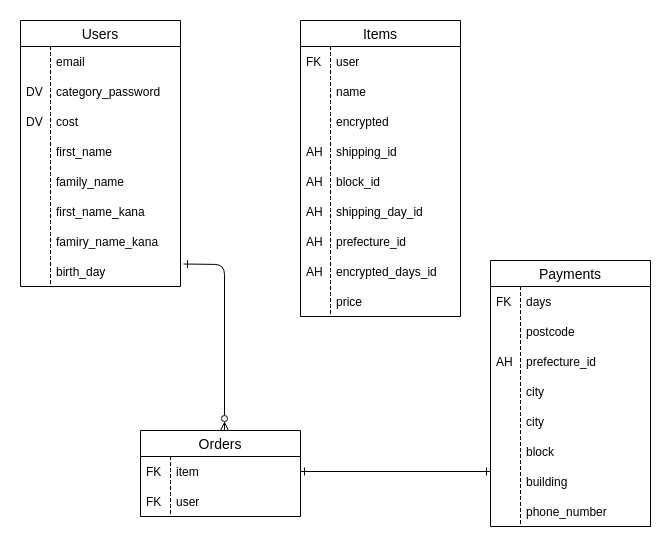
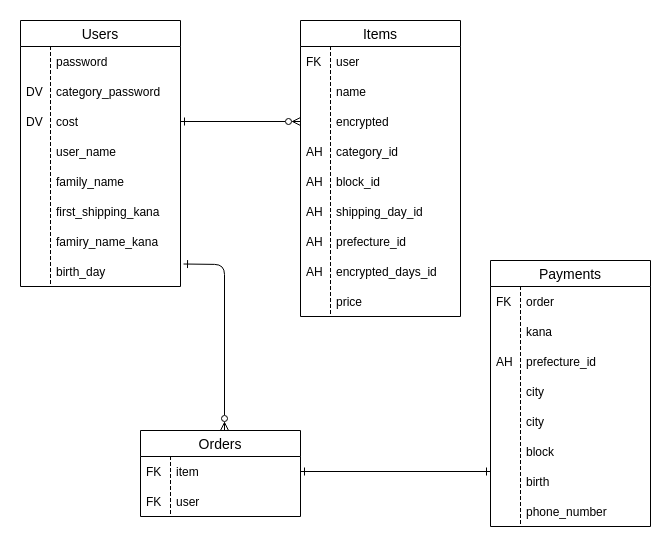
  <mxCell id="0" />
  <mxCell id="1" parent="0" />
  <mxCell id="2" value="Items" style="swimlane;fontStyle=0;childLayout=stackLayout;horizontal=1;startSize=26;horizontalStack=0;resizeParent=1;resizeParentMax=0;resizeLast=0;collapsible=1;marginBottom=0;align=center;fontSize=14;" parent="1" vertex="1"><mxGeometry x="300" y="20" width="160" height="296" as="geometry" /></mxCell>
  <mxCell id="3" value="user" style="shape=partialRectangle;fillColor=none;align=left;verticalAlign=middle;strokeColor=none;spacingLeft=34;rotatable=0;points=[[0,0.5],[1,0.5]];portConstraint=eastwest;dropTarget=0;" parent="2" vertex="1"><mxGeometry y="26" width="160" height="30" as="geometry" /></mxCell>
  <mxCell id="4" value="FK" style="shape=partialRectangle;top=0;left=0;bottom=0;fillColor=none;stokeWidth=1;dashed=1;align=left;verticalAlign=middle;spacingLeft=4;spacingRight=4;overflow=hidden;rotatable=0;points=[];portConstraint=eastwest;part=1;" parent="3" vertex="1" connectable="0"><mxGeometry width="30" height="30" as="geometry" /></mxCell>
  <mxCell id="5" value="name" style="shape=partialRectangle;fillColor=none;align=left;verticalAlign=middle;strokeColor=none;spacingLeft=34;rotatable=0;points=[[0,0.5],[1,0.5]];portConstraint=eastwest;dropTarget=0;" parent="2" vertex="1"><mxGeometry y="56" width="160" height="30" as="geometry" /></mxCell>
  <mxCell id="6" value="" style="shape=partialRectangle;top=0;left=0;bottom=0;fillColor=none;stokeWidth=1;dashed=1;align=left;verticalAlign=middle;spacingLeft=4;spacingRight=4;overflow=hidden;rotatable=0;points=[];portConstraint=eastwest;part=1;" parent="5" vertex="1" connectable="0"><mxGeometry width="30" height="30" as="geometry" /></mxCell>
  <mxCell id="7" value="encrypted" style="shape=partialRectangle;fillColor=none;align=left;verticalAlign=middle;strokeColor=none;spacingLeft=34;rotatable=0;points=[[0,0.5],[1,0.5]];portConstraint=eastwest;dropTarget=0;" parent="2" vertex="1"><mxGeometry y="86" width="160" height="30" as="geometry" /></mxCell>
  <mxCell id="8" value="" style="shape=partialRectangle;top=0;left=0;bottom=0;fillColor=none;stokeWidth=1;dashed=1;align=left;verticalAlign=middle;spacingLeft=4;spacingRight=4;overflow=hidden;rotatable=0;points=[];portConstraint=eastwest;part=1;" parent="7" vertex="1" connectable="0"><mxGeometry width="30" height="30" as="geometry" /></mxCell>
- <mxCell id="9" value="shipping_id" style="shape=partialRectangle;fillColor=none;align=left;verticalAlign=middle;strokeColor=none;spacingLeft=34;rotatable=0;points=[[0,0.5],[1,0.5]];portConstraint=eastwest;dropTarget=0;" parent="2" vertex="1"><mxGeometry y="116" width="160" height="30" as="geometry" /></mxCell>
+ <mxCell id="9" value="category_id" style="shape=partialRectangle;fillColor=none;align=left;verticalAlign=middle;strokeColor=none;spacingLeft=34;rotatable=0;points=[[0,0.5],[1,0.5]];portConstraint=eastwest;dropTarget=0;" parent="2" vertex="1"><mxGeometry y="116" width="160" height="30" as="geometry" /></mxCell>
  <mxCell id="10" value="AH" style="shape=partialRectangle;top=0;left=0;bottom=0;fillColor=none;stokeWidth=1;dashed=1;align=left;verticalAlign=middle;spacingLeft=4;spacingRight=4;overflow=hidden;rotatable=0;points=[];portConstraint=eastwest;part=1;" parent="9" vertex="1" connectable="0"><mxGeometry width="30" height="30" as="geometry" /></mxCell>
  <mxCell id="11" value="block_id" style="shape=partialRectangle;fillColor=none;align=left;verticalAlign=middle;strokeColor=none;spacingLeft=34;rotatable=0;points=[[0,0.5],[1,0.5]];portConstraint=eastwest;dropTarget=0;" parent="2" vertex="1"><mxGeometry y="146" width="160" height="30" as="geometry" /></mxCell>
  <mxCell id="12" value="AH" style="shape=partialRectangle;top=0;left=0;bottom=0;fillColor=none;stokeWidth=1;dashed=1;align=left;verticalAlign=middle;spacingLeft=4;spacingRight=4;overflow=hidden;rotatable=0;points=[];portConstraint=eastwest;part=1;" parent="11" vertex="1" connectable="0"><mxGeometry width="30" height="30" as="geometry" /></mxCell>
  <mxCell id="13" value="shipping_day_id" style="shape=partialRectangle;fillColor=none;align=left;verticalAlign=middle;strokeColor=none;spacingLeft=34;rotatable=0;points=[[0,0.5],[1,0.5]];portConstraint=eastwest;dropTarget=0;" parent="2" vertex="1"><mxGeometry y="176" width="160" height="30" as="geometry" /></mxCell>
  <mxCell id="14" value="AH" style="shape=partialRectangle;top=0;left=0;bottom=0;fillColor=none;stokeWidth=1;dashed=1;align=left;verticalAlign=middle;spacingLeft=4;spacingRight=4;overflow=hidden;rotatable=0;points=[];portConstraint=eastwest;part=1;" parent="13" vertex="1" connectable="0"><mxGeometry width="30" height="30" as="geometry" /></mxCell>
  <mxCell id="15" value="prefecture_id" style="shape=partialRectangle;fillColor=none;align=left;verticalAlign=middle;strokeColor=none;spacingLeft=34;rotatable=0;points=[[0,0.5],[1,0.5]];portConstraint=eastwest;dropTarget=0;" parent="2" vertex="1"><mxGeometry y="206" width="160" height="30" as="geometry" /></mxCell>
  <mxCell id="16" value="AH" style="shape=partialRectangle;top=0;left=0;bottom=0;fillColor=none;stokeWidth=1;dashed=1;align=left;verticalAlign=middle;spacingLeft=4;spacingRight=4;overflow=hidden;rotatable=0;points=[];portConstraint=eastwest;part=1;" parent="15" vertex="1" connectable="0"><mxGeometry width="30" height="30" as="geometry" /></mxCell>
  <mxCell id="17" value="encrypted_days_id" style="shape=partialRectangle;fillColor=none;align=left;verticalAlign=middle;strokeColor=none;spacingLeft=34;rotatable=0;points=[[0,0.5],[1,0.5]];portConstraint=eastwest;dropTarget=0;" parent="2" vertex="1"><mxGeometry y="236" width="160" height="30" as="geometry" /></mxCell>
  <mxCell id="18" value="AH" style="shape=partialRectangle;top=0;left=0;bottom=0;fillColor=none;stokeWidth=1;dashed=1;align=left;verticalAlign=middle;spacingLeft=4;spacingRight=4;overflow=hidden;rotatable=0;points=[];portConstraint=eastwest;part=1;" parent="17" vertex="1" connectable="0"><mxGeometry width="30" height="30" as="geometry" /></mxCell>
  <mxCell id="19" value="price" style="shape=partialRectangle;fillColor=none;align=left;verticalAlign=middle;strokeColor=none;spacingLeft=34;rotatable=0;points=[[0,0.5],[1,0.5]];portConstraint=eastwest;dropTarget=0;" parent="2" vertex="1"><mxGeometry y="266" width="160" height="30" as="geometry" /></mxCell>
  <mxCell id="20" value="" style="shape=partialRectangle;top=0;left=0;bottom=0;fillColor=none;stokeWidth=1;dashed=1;align=left;verticalAlign=middle;spacingLeft=4;spacingRight=4;overflow=hidden;rotatable=0;points=[];portConstraint=eastwest;part=1;" parent="19" vertex="1" connectable="0"><mxGeometry width="30" height="30" as="geometry" /></mxCell>
  <mxCell id="21" style="edgeStyle=none;html=1;endArrow=ERzeroToMany;endFill=0;startArrow=ERone;startFill=0;exitX=1.019;exitY=0.25;exitDx=0;exitDy=0;exitPerimeter=0;" parent="1" source="37" edge="1"><mxGeometry relative="1" as="geometry"><mxPoint x="224" y="430" as="targetPoint" /><Array as="points"><mxPoint x="224" y="264" /></Array></mxGeometry></mxCell>
  <mxCell id="22" value="Users" style="swimlane;fontStyle=0;childLayout=stackLayout;horizontal=1;startSize=26;horizontalStack=0;resizeParent=1;resizeParentMax=0;resizeLast=0;collapsible=1;marginBottom=0;align=center;fontSize=14;" parent="1" vertex="1"><mxGeometry x="20" y="20" width="160" height="266" as="geometry" /></mxCell>
- <mxCell id="23" value="email" style="shape=partialRectangle;fillColor=none;align=left;verticalAlign=middle;strokeColor=none;spacingLeft=34;rotatable=0;points=[[0,0.5],[1,0.5]];portConstraint=eastwest;dropTarget=0;" parent="22" vertex="1"><mxGeometry y="26" width="160" height="30" as="geometry" /></mxCell>
+ <mxCell id="23" value="password" style="shape=partialRectangle;fillColor=none;align=left;verticalAlign=middle;strokeColor=none;spacingLeft=34;rotatable=0;points=[[0,0.5],[1,0.5]];portConstraint=eastwest;dropTarget=0;" parent="22" vertex="1"><mxGeometry y="26" width="160" height="30" as="geometry" /></mxCell>
  <mxCell id="24" value="" style="shape=partialRectangle;top=0;left=0;bottom=0;fillColor=none;stokeWidth=1;dashed=1;align=left;verticalAlign=middle;spacingLeft=4;spacingRight=4;overflow=hidden;rotatable=0;points=[];portConstraint=eastwest;part=1;" parent="23" vertex="1" connectable="0"><mxGeometry width="30" height="30" as="geometry" /></mxCell>
  <mxCell id="25" value="category_password" style="shape=partialRectangle;fillColor=none;align=left;verticalAlign=middle;strokeColor=none;spacingLeft=34;rotatable=0;points=[[0,0.5],[1,0.5]];portConstraint=eastwest;dropTarget=0;" parent="22" vertex="1"><mxGeometry y="56" width="160" height="30" as="geometry" /></mxCell>
  <mxCell id="26" value="DV" style="shape=partialRectangle;top=0;left=0;bottom=0;fillColor=none;stokeWidth=1;dashed=1;align=left;verticalAlign=middle;spacingLeft=4;spacingRight=4;overflow=hidden;rotatable=0;points=[];portConstraint=eastwest;part=1;" parent="25" vertex="1" connectable="0"><mxGeometry width="30" height="30" as="geometry" /></mxCell>
  <mxCell id="27" value="cost" style="shape=partialRectangle;fillColor=none;align=left;verticalAlign=middle;strokeColor=none;spacingLeft=34;rotatable=0;points=[[0,0.5],[1,0.5]];portConstraint=eastwest;dropTarget=0;" parent="22" vertex="1"><mxGeometry y="86" width="160" height="30" as="geometry" /></mxCell>
  <mxCell id="28" value="DV" style="shape=partialRectangle;top=0;left=0;bottom=0;fillColor=none;stokeWidth=1;dashed=1;align=left;verticalAlign=middle;spacingLeft=4;spacingRight=4;overflow=hidden;rotatable=0;points=[];portConstraint=eastwest;part=1;" parent="27" vertex="1" connectable="0"><mxGeometry width="30" height="30" as="geometry" /></mxCell>
- <mxCell id="29" value="first_name" style="shape=partialRectangle;fillColor=none;align=left;verticalAlign=middle;strokeColor=none;spacingLeft=34;rotatable=0;points=[[0,0.5],[1,0.5]];portConstraint=eastwest;dropTarget=0;" parent="22" vertex="1"><mxGeometry y="116" width="160" height="30" as="geometry" /></mxCell>
+ <mxCell id="29" value="user_name" style="shape=partialRectangle;fillColor=none;align=left;verticalAlign=middle;strokeColor=none;spacingLeft=34;rotatable=0;points=[[0,0.5],[1,0.5]];portConstraint=eastwest;dropTarget=0;" parent="22" vertex="1"><mxGeometry y="116" width="160" height="30" as="geometry" /></mxCell>
  <mxCell id="30" value="" style="shape=partialRectangle;top=0;left=0;bottom=0;fillColor=none;stokeWidth=1;dashed=1;align=left;verticalAlign=middle;spacingLeft=4;spacingRight=4;overflow=hidden;rotatable=0;points=[];portConstraint=eastwest;part=1;" parent="29" vertex="1" connectable="0"><mxGeometry width="30" height="30" as="geometry" /></mxCell>
  <mxCell id="31" value="family_name" style="shape=partialRectangle;fillColor=none;align=left;verticalAlign=middle;strokeColor=none;spacingLeft=34;rotatable=0;points=[[0,0.5],[1,0.5]];portConstraint=eastwest;dropTarget=0;" parent="22" vertex="1"><mxGeometry y="146" width="160" height="30" as="geometry" /></mxCell>
  <mxCell id="32" value="" style="shape=partialRectangle;top=0;left=0;bottom=0;fillColor=none;stokeWidth=1;dashed=1;align=left;verticalAlign=middle;spacingLeft=4;spacingRight=4;overflow=hidden;rotatable=0;points=[];portConstraint=eastwest;part=1;" parent="31" vertex="1" connectable="0"><mxGeometry width="30" height="30" as="geometry" /></mxCell>
- <mxCell id="33" value="first_name_kana" style="shape=partialRectangle;fillColor=none;align=left;verticalAlign=middle;strokeColor=none;spacingLeft=34;rotatable=0;points=[[0,0.5],[1,0.5]];portConstraint=eastwest;dropTarget=0;" parent="22" vertex="1"><mxGeometry y="176" width="160" height="30" as="geometry" /></mxCell>
+ <mxCell id="33" value="first_shipping_kana" style="shape=partialRectangle;fillColor=none;align=left;verticalAlign=middle;strokeColor=none;spacingLeft=34;rotatable=0;points=[[0,0.5],[1,0.5]];portConstraint=eastwest;dropTarget=0;" parent="22" vertex="1"><mxGeometry y="176" width="160" height="30" as="geometry" /></mxCell>
  <mxCell id="34" value="" style="shape=partialRectangle;top=0;left=0;bottom=0;fillColor=none;stokeWidth=1;dashed=1;align=left;verticalAlign=middle;spacingLeft=4;spacingRight=4;overflow=hidden;rotatable=0;points=[];portConstraint=eastwest;part=1;" parent="33" vertex="1" connectable="0"><mxGeometry width="30" height="30" as="geometry" /></mxCell>
  <mxCell id="35" value="famiry_name_kana" style="shape=partialRectangle;fillColor=none;align=left;verticalAlign=middle;strokeColor=none;spacingLeft=34;rotatable=0;points=[[0,0.5],[1,0.5]];portConstraint=eastwest;dropTarget=0;" parent="22" vertex="1"><mxGeometry y="206" width="160" height="30" as="geometry" /></mxCell>
  <mxCell id="36" value="" style="shape=partialRectangle;top=0;left=0;bottom=0;fillColor=none;stokeWidth=1;dashed=1;align=left;verticalAlign=middle;spacingLeft=4;spacingRight=4;overflow=hidden;rotatable=0;points=[];portConstraint=eastwest;part=1;" parent="35" vertex="1" connectable="0"><mxGeometry width="30" height="30" as="geometry" /></mxCell>
  <mxCell id="37" value="birth_day" style="shape=partialRectangle;fillColor=none;align=left;verticalAlign=middle;strokeColor=none;spacingLeft=34;rotatable=0;points=[[0,0.5],[1,0.5]];portConstraint=eastwest;dropTarget=0;" parent="22" vertex="1"><mxGeometry y="236" width="160" height="30" as="geometry" /></mxCell>
  <mxCell id="38" value="" style="shape=partialRectangle;top=0;left=0;bottom=0;fillColor=none;stokeWidth=1;dashed=1;align=left;verticalAlign=middle;spacingLeft=4;spacingRight=4;overflow=hidden;rotatable=0;points=[];portConstraint=eastwest;part=1;" parent="37" vertex="1" connectable="0"><mxGeometry width="30" height="30" as="geometry" /></mxCell>
  <mxCell id="39" value="Orders" style="swimlane;fontStyle=0;childLayout=stackLayout;horizontal=1;startSize=26;horizontalStack=0;resizeParent=1;resizeParentMax=0;resizeLast=0;collapsible=1;marginBottom=0;align=center;fontSize=14;" parent="1" vertex="1"><mxGeometry x="140" y="430" width="160" height="86" as="geometry" /></mxCell>
  <mxCell id="40" value="item" style="shape=partialRectangle;fillColor=none;align=left;verticalAlign=middle;strokeColor=none;spacingLeft=34;rotatable=0;points=[[0,0.5],[1,0.5]];portConstraint=eastwest;dropTarget=0;" parent="39" vertex="1"><mxGeometry y="26" width="160" height="30" as="geometry" /></mxCell>
  <mxCell id="41" value="FK" style="shape=partialRectangle;top=0;left=0;bottom=0;fillColor=none;stokeWidth=1;dashed=1;align=left;verticalAlign=middle;spacingLeft=4;spacingRight=4;overflow=hidden;rotatable=0;points=[];portConstraint=eastwest;part=1;" parent="40" vertex="1" connectable="0"><mxGeometry width="30" height="30" as="geometry" /></mxCell>
  <mxCell id="42" value="user" style="shape=partialRectangle;fillColor=none;align=left;verticalAlign=middle;strokeColor=none;spacingLeft=34;rotatable=0;points=[[0,0.5],[1,0.5]];portConstraint=eastwest;dropTarget=0;" parent="39" vertex="1"><mxGeometry y="56" width="160" height="30" as="geometry" /></mxCell>
  <mxCell id="43" value="FK" style="shape=partialRectangle;top=0;left=0;bottom=0;fillColor=none;stokeWidth=1;dashed=1;align=left;verticalAlign=middle;spacingLeft=4;spacingRight=4;overflow=hidden;rotatable=0;points=[];portConstraint=eastwest;part=1;" parent="42" vertex="1" connectable="0"><mxGeometry width="30" height="30" as="geometry" /></mxCell>
  <mxCell id="44" value="Payments" style="swimlane;fontStyle=0;childLayout=stackLayout;horizontal=1;startSize=26;horizontalStack=0;resizeParent=1;resizeParentMax=0;resizeLast=0;collapsible=1;marginBottom=0;align=center;fontSize=14;" parent="1" vertex="1"><mxGeometry x="490" y="260" width="160" height="266" as="geometry" /></mxCell>
- <mxCell id="45" value="days" style="shape=partialRectangle;fillColor=none;align=left;verticalAlign=middle;strokeColor=none;spacingLeft=34;rotatable=0;points=[[0,0.5],[1,0.5]];portConstraint=eastwest;dropTarget=0;" parent="44" vertex="1"><mxGeometry y="26" width="160" height="30" as="geometry" /></mxCell>
+ <mxCell id="45" value="order" style="shape=partialRectangle;fillColor=none;align=left;verticalAlign=middle;strokeColor=none;spacingLeft=34;rotatable=0;points=[[0,0.5],[1,0.5]];portConstraint=eastwest;dropTarget=0;" parent="44" vertex="1"><mxGeometry y="26" width="160" height="30" as="geometry" /></mxCell>
  <mxCell id="46" value="FK" style="shape=partialRectangle;top=0;left=0;bottom=0;fillColor=none;stokeWidth=1;dashed=1;align=left;verticalAlign=middle;spacingLeft=4;spacingRight=4;overflow=hidden;rotatable=0;points=[];portConstraint=eastwest;part=1;" parent="45" vertex="1" connectable="0"><mxGeometry width="30" height="30" as="geometry" /></mxCell>
- <mxCell id="47" value="postcode" style="shape=partialRectangle;fillColor=none;align=left;verticalAlign=middle;strokeColor=none;spacingLeft=34;rotatable=0;points=[[0,0.5],[1,0.5]];portConstraint=eastwest;dropTarget=0;" parent="44" vertex="1"><mxGeometry y="56" width="160" height="30" as="geometry" /></mxCell>
+ <mxCell id="47" value="kana" style="shape=partialRectangle;fillColor=none;align=left;verticalAlign=middle;strokeColor=none;spacingLeft=34;rotatable=0;points=[[0,0.5],[1,0.5]];portConstraint=eastwest;dropTarget=0;" parent="44" vertex="1"><mxGeometry y="56" width="160" height="30" as="geometry" /></mxCell>
  <mxCell id="48" value="" style="shape=partialRectangle;top=0;left=0;bottom=0;fillColor=none;stokeWidth=1;dashed=1;align=left;verticalAlign=middle;spacingLeft=4;spacingRight=4;overflow=hidden;rotatable=0;points=[];portConstraint=eastwest;part=1;" parent="47" vertex="1" connectable="0"><mxGeometry width="30" height="30" as="geometry" /></mxCell>
  <mxCell id="49" value="prefecture_id" style="shape=partialRectangle;fillColor=none;align=left;verticalAlign=middle;strokeColor=none;spacingLeft=34;rotatable=0;points=[[0,0.5],[1,0.5]];portConstraint=eastwest;dropTarget=0;" parent="44" vertex="1"><mxGeometry y="86" width="160" height="30" as="geometry" /></mxCell>
  <mxCell id="50" value="AH" style="shape=partialRectangle;top=0;left=0;bottom=0;fillColor=none;stokeWidth=1;dashed=1;align=left;verticalAlign=middle;spacingLeft=4;spacingRight=4;overflow=hidden;rotatable=0;points=[];portConstraint=eastwest;part=1;" parent="49" vertex="1" connectable="0"><mxGeometry width="30" height="30" as="geometry" /></mxCell>
  <mxCell id="51" value="city" style="shape=partialRectangle;fillColor=none;align=left;verticalAlign=middle;strokeColor=none;spacingLeft=34;rotatable=0;points=[[0,0.5],[1,0.5]];portConstraint=eastwest;dropTarget=0;" parent="44" vertex="1"><mxGeometry y="116" width="160" height="30" as="geometry" /></mxCell>
  <mxCell id="52" value="" style="shape=partialRectangle;top=0;left=0;bottom=0;fillColor=none;stokeWidth=1;dashed=1;align=left;verticalAlign=middle;spacingLeft=4;spacingRight=4;overflow=hidden;rotatable=0;points=[];portConstraint=eastwest;part=1;" parent="51" vertex="1" connectable="0"><mxGeometry width="30" height="30" as="geometry" /></mxCell>
  <mxCell id="53" value="city" style="shape=partialRectangle;fillColor=none;align=left;verticalAlign=middle;strokeColor=none;spacingLeft=34;rotatable=0;points=[[0,0.5],[1,0.5]];portConstraint=eastwest;dropTarget=0;" parent="44" vertex="1"><mxGeometry y="146" width="160" height="30" as="geometry" /></mxCell>
  <mxCell id="54" value="" style="shape=partialRectangle;top=0;left=0;bottom=0;fillColor=none;stokeWidth=1;dashed=1;align=left;verticalAlign=middle;spacingLeft=4;spacingRight=4;overflow=hidden;rotatable=0;points=[];portConstraint=eastwest;part=1;" parent="53" vertex="1" connectable="0"><mxGeometry width="30" height="30" as="geometry" /></mxCell>
  <mxCell id="55" value="block" style="shape=partialRectangle;fillColor=none;align=left;verticalAlign=middle;strokeColor=none;spacingLeft=34;rotatable=0;points=[[0,0.5],[1,0.5]];portConstraint=eastwest;dropTarget=0;" parent="44" vertex="1"><mxGeometry y="176" width="160" height="30" as="geometry" /></mxCell>
  <mxCell id="56" value="" style="shape=partialRectangle;top=0;left=0;bottom=0;fillColor=none;stokeWidth=1;dashed=1;align=left;verticalAlign=middle;spacingLeft=4;spacingRight=4;overflow=hidden;rotatable=0;points=[];portConstraint=eastwest;part=1;" parent="55" vertex="1" connectable="0"><mxGeometry width="30" height="30" as="geometry" /></mxCell>
- <mxCell id="57" value="building" style="shape=partialRectangle;fillColor=none;align=left;verticalAlign=middle;strokeColor=none;spacingLeft=34;rotatable=0;points=[[0,0.5],[1,0.5]];portConstraint=eastwest;dropTarget=0;" parent="44" vertex="1"><mxGeometry y="206" width="160" height="30" as="geometry" /></mxCell>
+ <mxCell id="57" value="birth" style="shape=partialRectangle;fillColor=none;align=left;verticalAlign=middle;strokeColor=none;spacingLeft=34;rotatable=0;points=[[0,0.5],[1,0.5]];portConstraint=eastwest;dropTarget=0;" parent="44" vertex="1"><mxGeometry y="206" width="160" height="30" as="geometry" /></mxCell>
  <mxCell id="58" value="" style="shape=partialRectangle;top=0;left=0;bottom=0;fillColor=none;stokeWidth=1;dashed=1;align=left;verticalAlign=middle;spacingLeft=4;spacingRight=4;overflow=hidden;rotatable=0;points=[];portConstraint=eastwest;part=1;" parent="57" vertex="1" connectable="0"><mxGeometry width="30" height="30" as="geometry" /></mxCell>
  <mxCell id="59" value="phone_number" style="shape=partialRectangle;fillColor=none;align=left;verticalAlign=middle;strokeColor=none;spacingLeft=34;rotatable=0;points=[[0,0.5],[1,0.5]];portConstraint=eastwest;dropTarget=0;" parent="44" vertex="1"><mxGeometry y="236" width="160" height="30" as="geometry" /></mxCell>
  <mxCell id="60" value="" style="shape=partialRectangle;top=0;left=0;bottom=0;fillColor=none;stokeWidth=1;dashed=1;align=left;verticalAlign=middle;spacingLeft=4;spacingRight=4;overflow=hidden;rotatable=0;points=[];portConstraint=eastwest;part=1;" parent="59" vertex="1" connectable="0"><mxGeometry width="30" height="30" as="geometry" /></mxCell>
+ <mxCell id="61" style="edgeStyle=none;html=1;exitX=1;exitY=0.5;exitDx=0;exitDy=0;entryX=0;entryY=0.5;entryDx=0;entryDy=0;endArrow=ERzeroToMany;endFill=0;startArrow=ERone;startFill=0;" parent="1" source="27" target="7" edge="1"><mxGeometry relative="1" as="geometry" /></mxCell>
  <mxCell id="62" style="edgeStyle=none;html=1;exitX=1;exitY=0.5;exitDx=0;exitDy=0;startArrow=ERone;startFill=0;endArrow=ERone;endFill=0;" parent="1" source="40" edge="1"><mxGeometry relative="1" as="geometry"><mxPoint x="490" y="471" as="targetPoint" /></mxGeometry></mxCell>
